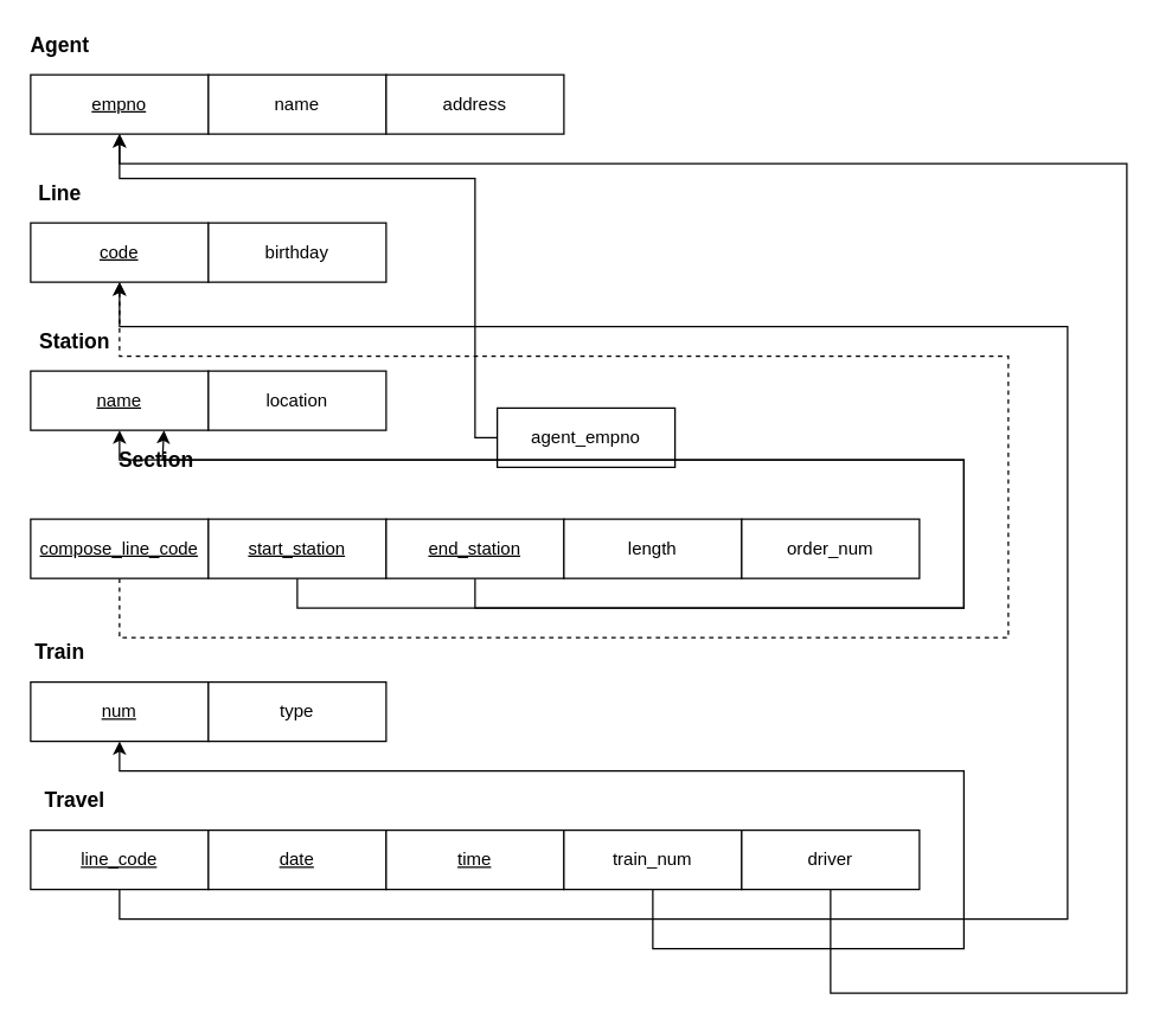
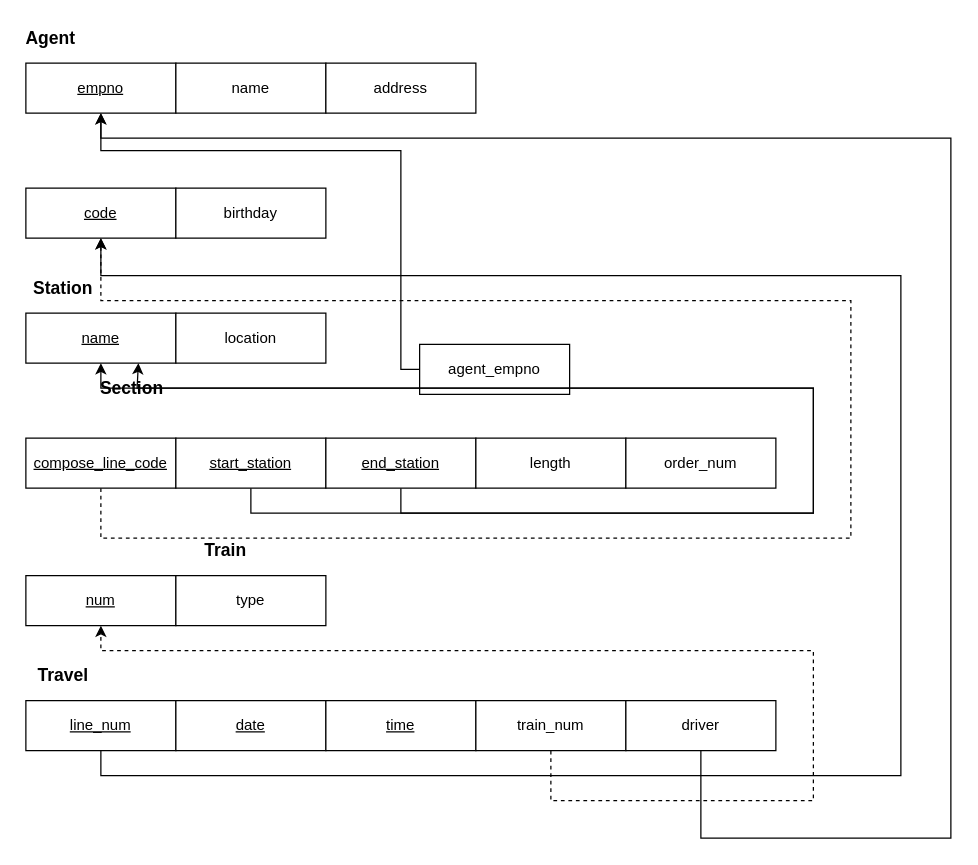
  <mxCell id="0" />
  <mxCell id="1" parent="0" />
  <mxCell id="2" value="&lt;u&gt;empno&lt;/u&gt;" style="rounded=0;whiteSpace=wrap;html=1;" vertex="1" parent="1"><mxGeometry x="20" y="50" width="120" height="40" as="geometry" /></mxCell>
  <mxCell id="3" value="name" style="rounded=0;whiteSpace=wrap;html=1;" vertex="1" parent="1"><mxGeometry x="140" y="50" width="120" height="40" as="geometry" /></mxCell>
  <mxCell id="4" value="address" style="rounded=0;whiteSpace=wrap;html=1;" vertex="1" parent="1"><mxGeometry x="260" y="50" width="120" height="40" as="geometry" /></mxCell>
  <mxCell id="5" value="&lt;b&gt;&lt;font style=&quot;font-size: 14px&quot;&gt;Agent&lt;/font&gt;&lt;/b&gt;" style="text;html=1;strokeColor=none;fillColor=none;align=center;verticalAlign=middle;whiteSpace=wrap;rounded=0;" vertex="1" parent="1"><mxGeometry x="20" y="20" width="40" height="20" as="geometry" /></mxCell>
  <mxCell id="6" value="&lt;u&gt;code&lt;/u&gt;" style="rounded=0;whiteSpace=wrap;html=1;" vertex="1" parent="1"><mxGeometry x="20" y="150" width="120" height="40" as="geometry" /></mxCell>
  <mxCell id="7" value="birthday" style="rounded=0;whiteSpace=wrap;html=1;" vertex="1" parent="1"><mxGeometry x="140" y="150" width="120" height="40" as="geometry" /></mxCell>
- <mxCell id="8" value="&lt;b&gt;&lt;font style=&quot;font-size: 14px&quot;&gt;Line&lt;/font&gt;&lt;/b&gt;" style="text;html=1;strokeColor=none;fillColor=none;align=center;verticalAlign=middle;whiteSpace=wrap;rounded=0;" vertex="1" parent="1"><mxGeometry x="20" y="120" width="40" height="20" as="geometry" /></mxCell>
  <mxCell id="9" value="&lt;u&gt;name&lt;/u&gt;" style="rounded=0;whiteSpace=wrap;html=1;" vertex="1" parent="1"><mxGeometry x="20" y="250" width="120" height="40" as="geometry" /></mxCell>
  <mxCell id="10" value="location" style="rounded=0;whiteSpace=wrap;html=1;" vertex="1" parent="1"><mxGeometry x="140" y="250" width="120" height="40" as="geometry" /></mxCell>
  <mxCell id="11" value="&lt;b&gt;&lt;font style=&quot;font-size: 14px&quot;&gt;Station&lt;/font&gt;&lt;/b&gt;" style="text;html=1;strokeColor=none;fillColor=none;align=center;verticalAlign=middle;whiteSpace=wrap;rounded=0;" vertex="1" parent="1"><mxGeometry x="20" y="220" width="60" height="20" as="geometry" /></mxCell>
  <mxCell id="12" style="edgeStyle=orthogonalEdgeStyle;rounded=0;orthogonalLoop=1;jettySize=auto;html=1;entryX=0.5;entryY=1;entryDx=0;entryDy=0;" edge="1" parent="1" source="13" target="2"><mxGeometry relative="1" as="geometry"><Array as="points"><mxPoint x="320" y="120" /><mxPoint x="80" y="120" /></Array></mxGeometry></mxCell>
  <mxCell id="13" value="agent_empno" style="rounded=0;whiteSpace=wrap;html=1;" vertex="1" parent="1"><mxGeometry x="335" y="275" width="120" height="40" as="geometry" /></mxCell>
  <mxCell id="14" style="edgeStyle=orthogonalEdgeStyle;rounded=0;orthogonalLoop=1;jettySize=auto;html=1;exitX=0.5;exitY=1;exitDx=0;exitDy=0;entryX=0.5;entryY=1;entryDx=0;entryDy=0;dashed=1;" edge="1" parent="1" source="15" target="6"><mxGeometry relative="1" as="geometry"><Array as="points"><mxPoint x="80" y="430" /><mxPoint x="680" y="430" /><mxPoint x="680" y="240" /><mxPoint x="80" y="240" /></Array></mxGeometry></mxCell>
  <mxCell id="15" value="&lt;u&gt;compose_line_code&lt;/u&gt;" style="rounded=0;whiteSpace=wrap;html=1;" vertex="1" parent="1"><mxGeometry x="20" y="350" width="120" height="40" as="geometry" /></mxCell>
  <mxCell id="16" style="edgeStyle=orthogonalEdgeStyle;rounded=0;orthogonalLoop=1;jettySize=auto;html=1;exitX=0.5;exitY=1;exitDx=0;exitDy=0;entryX=0.5;entryY=1;entryDx=0;entryDy=0;" edge="1" parent="1" source="17" target="9"><mxGeometry relative="1" as="geometry"><Array as="points"><mxPoint x="200" y="410" /><mxPoint x="650" y="410" /><mxPoint x="650" y="310" /><mxPoint x="80" y="310" /></Array></mxGeometry></mxCell>
  <mxCell id="17" value="&lt;u&gt;start_station&lt;/u&gt;" style="rounded=0;whiteSpace=wrap;html=1;" vertex="1" parent="1"><mxGeometry x="140" y="350" width="120" height="40" as="geometry" /></mxCell>
  <mxCell id="18" value="&lt;b&gt;&lt;font style=&quot;font-size: 14px&quot;&gt;Section&lt;/font&gt;&lt;/b&gt;" style="text;html=1;strokeColor=none;fillColor=none;align=center;verticalAlign=middle;whiteSpace=wrap;rounded=0;" vertex="1" parent="1"><mxGeometry x="75" y="300" width="60" height="20" as="geometry" /></mxCell>
  <mxCell id="19" style="edgeStyle=orthogonalEdgeStyle;rounded=0;orthogonalLoop=1;jettySize=auto;html=1;exitX=0.5;exitY=1;exitDx=0;exitDy=0;entryX=0.75;entryY=1;entryDx=0;entryDy=0;" edge="1" parent="1" source="20" target="9"><mxGeometry relative="1" as="geometry"><Array as="points"><mxPoint x="320" y="410" /><mxPoint x="650" y="410" /><mxPoint x="650" y="310" /><mxPoint x="109" y="310" /></Array></mxGeometry></mxCell>
  <mxCell id="20" value="&lt;u&gt;end_station&lt;/u&gt;" style="rounded=0;whiteSpace=wrap;html=1;" vertex="1" parent="1"><mxGeometry x="260" y="350" width="120" height="40" as="geometry" /></mxCell>
  <mxCell id="21" value="length" style="rounded=0;whiteSpace=wrap;html=1;" vertex="1" parent="1"><mxGeometry x="380" y="350" width="120" height="40" as="geometry" /></mxCell>
  <mxCell id="22" value="order_num" style="rounded=0;whiteSpace=wrap;html=1;" vertex="1" parent="1"><mxGeometry x="500" y="350" width="120" height="40" as="geometry" /></mxCell>
  <mxCell id="23" value="&lt;u&gt;num&lt;/u&gt;" style="rounded=0;whiteSpace=wrap;html=1;" vertex="1" parent="1"><mxGeometry x="20" y="460" width="120" height="40" as="geometry" /></mxCell>
  <mxCell id="24" value="type" style="rounded=0;whiteSpace=wrap;html=1;" vertex="1" parent="1"><mxGeometry x="140" y="460" width="120" height="40" as="geometry" /></mxCell>
- <mxCell id="25" value="&lt;b&gt;&lt;font style=&quot;font-size: 14px&quot;&gt;Train&lt;/font&gt;&lt;/b&gt;" style="text;html=1;strokeColor=none;fillColor=none;align=center;verticalAlign=middle;whiteSpace=wrap;rounded=0;" vertex="1" parent="1"><mxGeometry x="20" y="430" width="40" height="20" as="geometry" /></mxCell>
+ <mxCell id="25" value="&lt;b&gt;&lt;font style=&quot;font-size: 14px&quot;&gt;Train&lt;/font&gt;&lt;/b&gt;" style="text;html=1;strokeColor=none;fillColor=none;align=center;verticalAlign=middle;whiteSpace=wrap;rounded=0;" vertex="1" parent="1"><mxGeometry x="160" y="430" width="40" height="20" as="geometry" /></mxCell>
  <mxCell id="26" style="edgeStyle=orthogonalEdgeStyle;rounded=0;orthogonalLoop=1;jettySize=auto;html=1;exitX=0.5;exitY=1;exitDx=0;exitDy=0;entryX=0.5;entryY=1;entryDx=0;entryDy=0;" edge="1" parent="1" source="27" target="6"><mxGeometry relative="1" as="geometry"><Array as="points"><mxPoint x="80" y="620" /><mxPoint x="720" y="620" /><mxPoint x="720" y="220" /><mxPoint x="80" y="220" /></Array></mxGeometry></mxCell>
- <mxCell id="27" value="&lt;u&gt;line_code&lt;/u&gt;" style="rounded=0;whiteSpace=wrap;html=1;" vertex="1" parent="1"><mxGeometry x="20" y="560" width="120" height="40" as="geometry" /></mxCell>
+ <mxCell id="27" value="&lt;u&gt;line_num&lt;/u&gt;" style="rounded=0;whiteSpace=wrap;html=1;" vertex="1" parent="1"><mxGeometry x="20" y="560" width="120" height="40" as="geometry" /></mxCell>
  <mxCell id="28" value="&lt;u&gt;date&lt;/u&gt;" style="rounded=0;whiteSpace=wrap;html=1;" vertex="1" parent="1"><mxGeometry x="140" y="560" width="120" height="40" as="geometry" /></mxCell>
  <mxCell id="29" value="&lt;span style=&quot;font-size: 14px&quot;&gt;&lt;b&gt;Travel&lt;/b&gt;&lt;/span&gt;" style="text;html=1;strokeColor=none;fillColor=none;align=center;verticalAlign=middle;whiteSpace=wrap;rounded=0;" vertex="1" parent="1"><mxGeometry x="20" y="530" width="60" height="20" as="geometry" /></mxCell>
  <mxCell id="30" value="&lt;u&gt;time&lt;/u&gt;" style="rounded=0;whiteSpace=wrap;html=1;" vertex="1" parent="1"><mxGeometry x="260" y="560" width="120" height="40" as="geometry" /></mxCell>
- <mxCell id="31" style="edgeStyle=orthogonalEdgeStyle;rounded=0;orthogonalLoop=1;jettySize=auto;html=1;exitX=0.5;exitY=1;exitDx=0;exitDy=0;entryX=0.5;entryY=1;entryDx=0;entryDy=0;" edge="1" parent="1" source="32" target="23"><mxGeometry relative="1" as="geometry"><Array as="points"><mxPoint x="440" y="640" /><mxPoint x="650" y="640" /><mxPoint x="650" y="520" /><mxPoint x="80" y="520" /></Array></mxGeometry></mxCell>
+ <mxCell id="31" style="edgeStyle=orthogonalEdgeStyle;rounded=0;orthogonalLoop=1;jettySize=auto;html=1;exitX=0.5;exitY=1;exitDx=0;exitDy=0;entryX=0.5;entryY=1;entryDx=0;entryDy=0;dashed=1;" edge="1" parent="1" source="32" target="23"><mxGeometry relative="1" as="geometry"><Array as="points"><mxPoint x="440" y="640" /><mxPoint x="650" y="640" /><mxPoint x="650" y="520" /><mxPoint x="80" y="520" /></Array></mxGeometry></mxCell>
  <mxCell id="32" value="train_num" style="rounded=0;whiteSpace=wrap;html=1;" vertex="1" parent="1"><mxGeometry x="380" y="560" width="120" height="40" as="geometry" /></mxCell>
  <mxCell id="33" style="edgeStyle=orthogonalEdgeStyle;rounded=0;orthogonalLoop=1;jettySize=auto;html=1;exitX=0.5;exitY=1;exitDx=0;exitDy=0;" edge="1" parent="1" source="34"><mxGeometry relative="1" as="geometry"><mxPoint x="80" y="90" as="targetPoint" /><Array as="points"><mxPoint x="560" y="670" /><mxPoint x="760" y="670" /><mxPoint x="760" y="110" /><mxPoint x="80" y="110" /></Array></mxGeometry></mxCell>
  <mxCell id="34" value="driver" style="rounded=0;whiteSpace=wrap;html=1;" vertex="1" parent="1"><mxGeometry x="500" y="560" width="120" height="40" as="geometry" /></mxCell>
